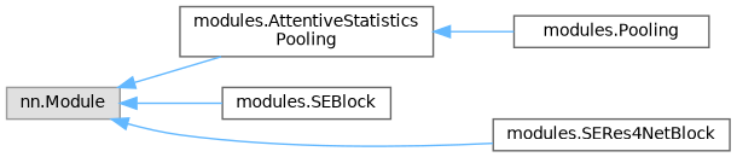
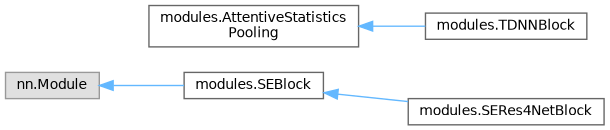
  digraph {
    rankdir=LR
    node [color=grey40 fillcolor=white fontname=Helvetica fontsize=10 shape=box style=filled]
    edge [color=steelblue1 dir=back fontname=Helvetica fontsize=10 labelfontname=Helvetica labelfontsize=10 style=solid]
    n1 [color=grey60 fillcolor="#E0E0E0" height=0.2 label="nn.Module" width=0.4]
    n2 [height=0.2 label="modules.AttentiveStatistics\lPooling" width=0.4]
    n3 [height=0.2 label="modules.SEBlock" width=0.4]
    n4 [height=0.2 label="modules.SERes4NetBlock" width=0.4]
-   n5 [height=0.2 label="modules.Pooling" width=0.4]
-   n1 -> n2
+   n5 [height=0.2 label="modules.TDNNBlock" width=0.4]
    n1 -> n3
-   n1 -> n4
+   n3 -> n4
    n2 -> n5
  }
